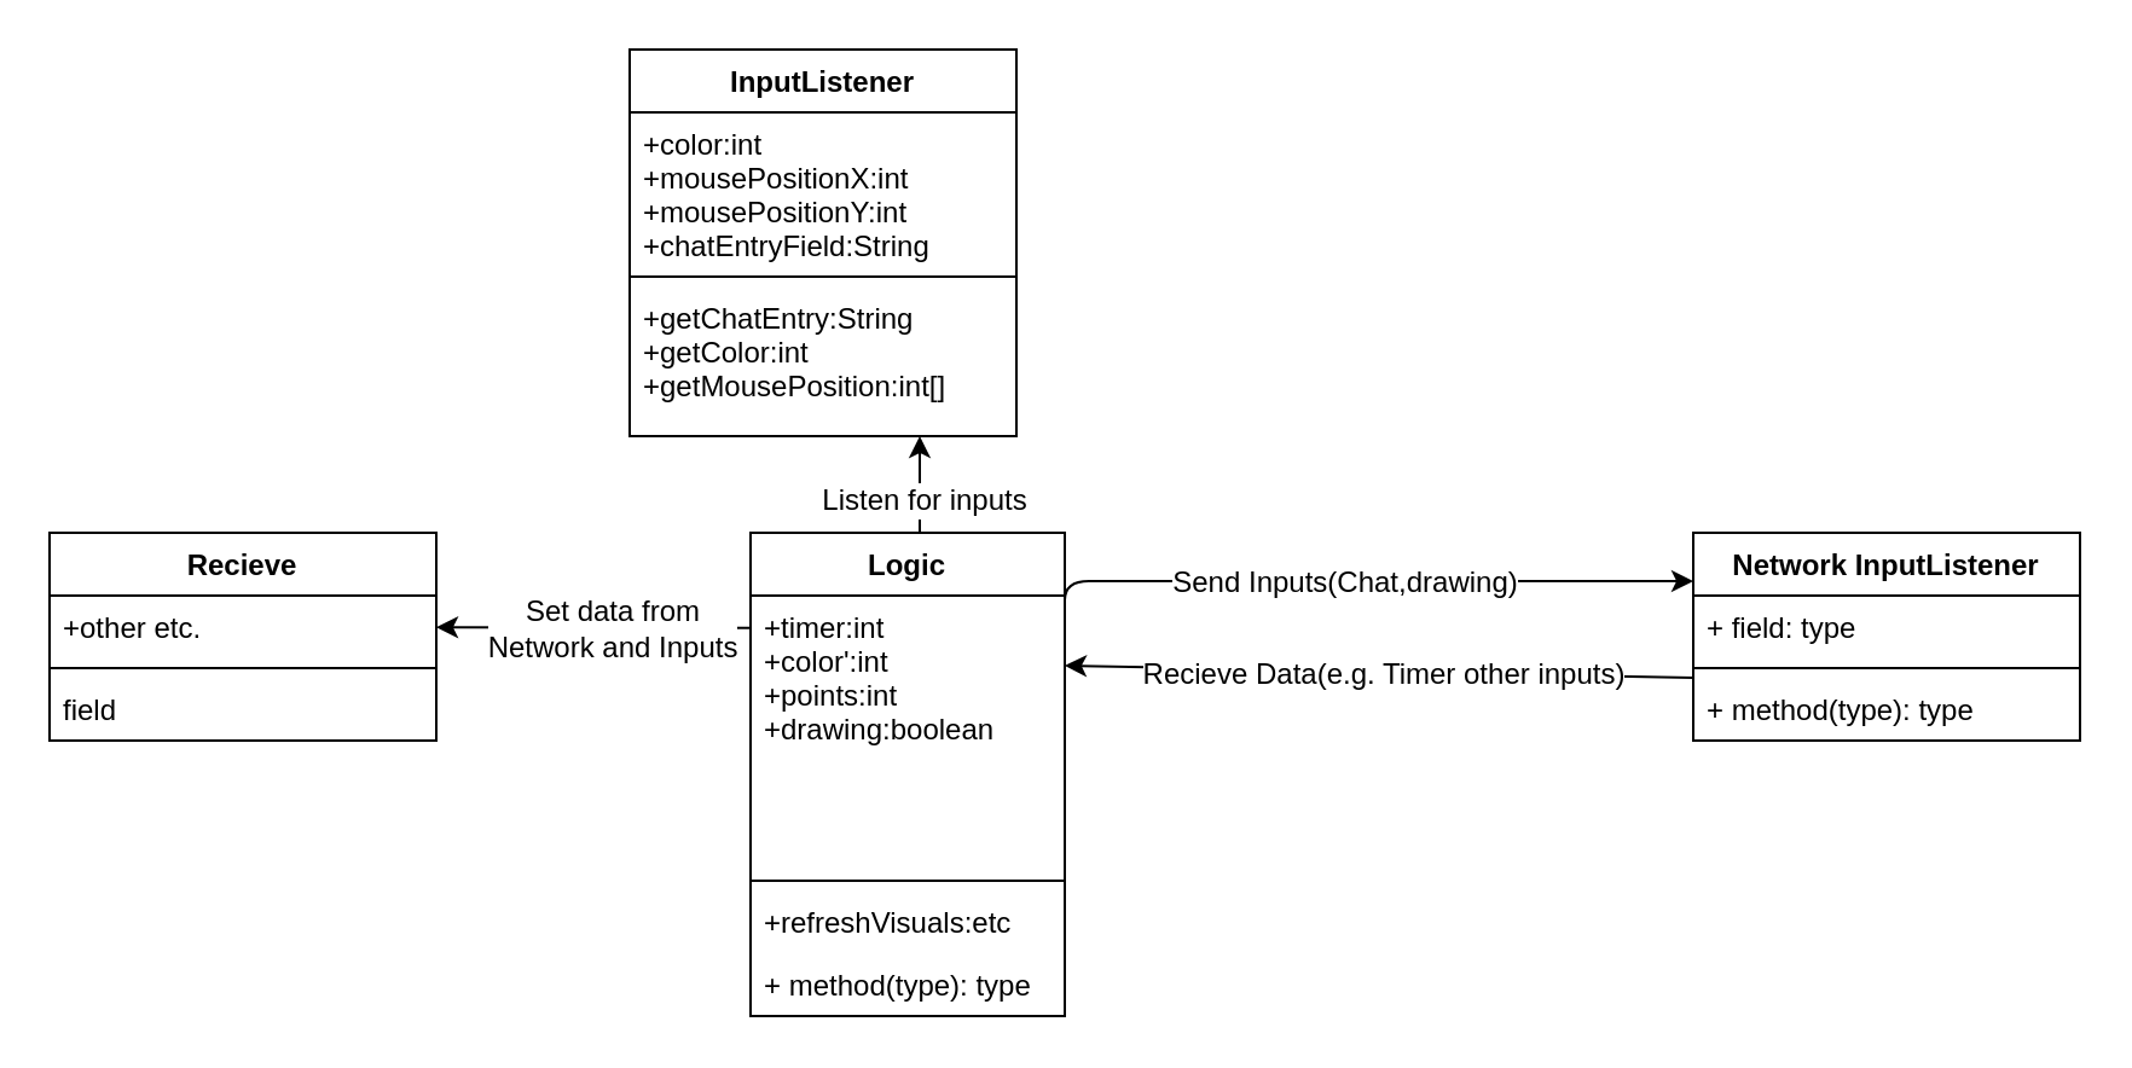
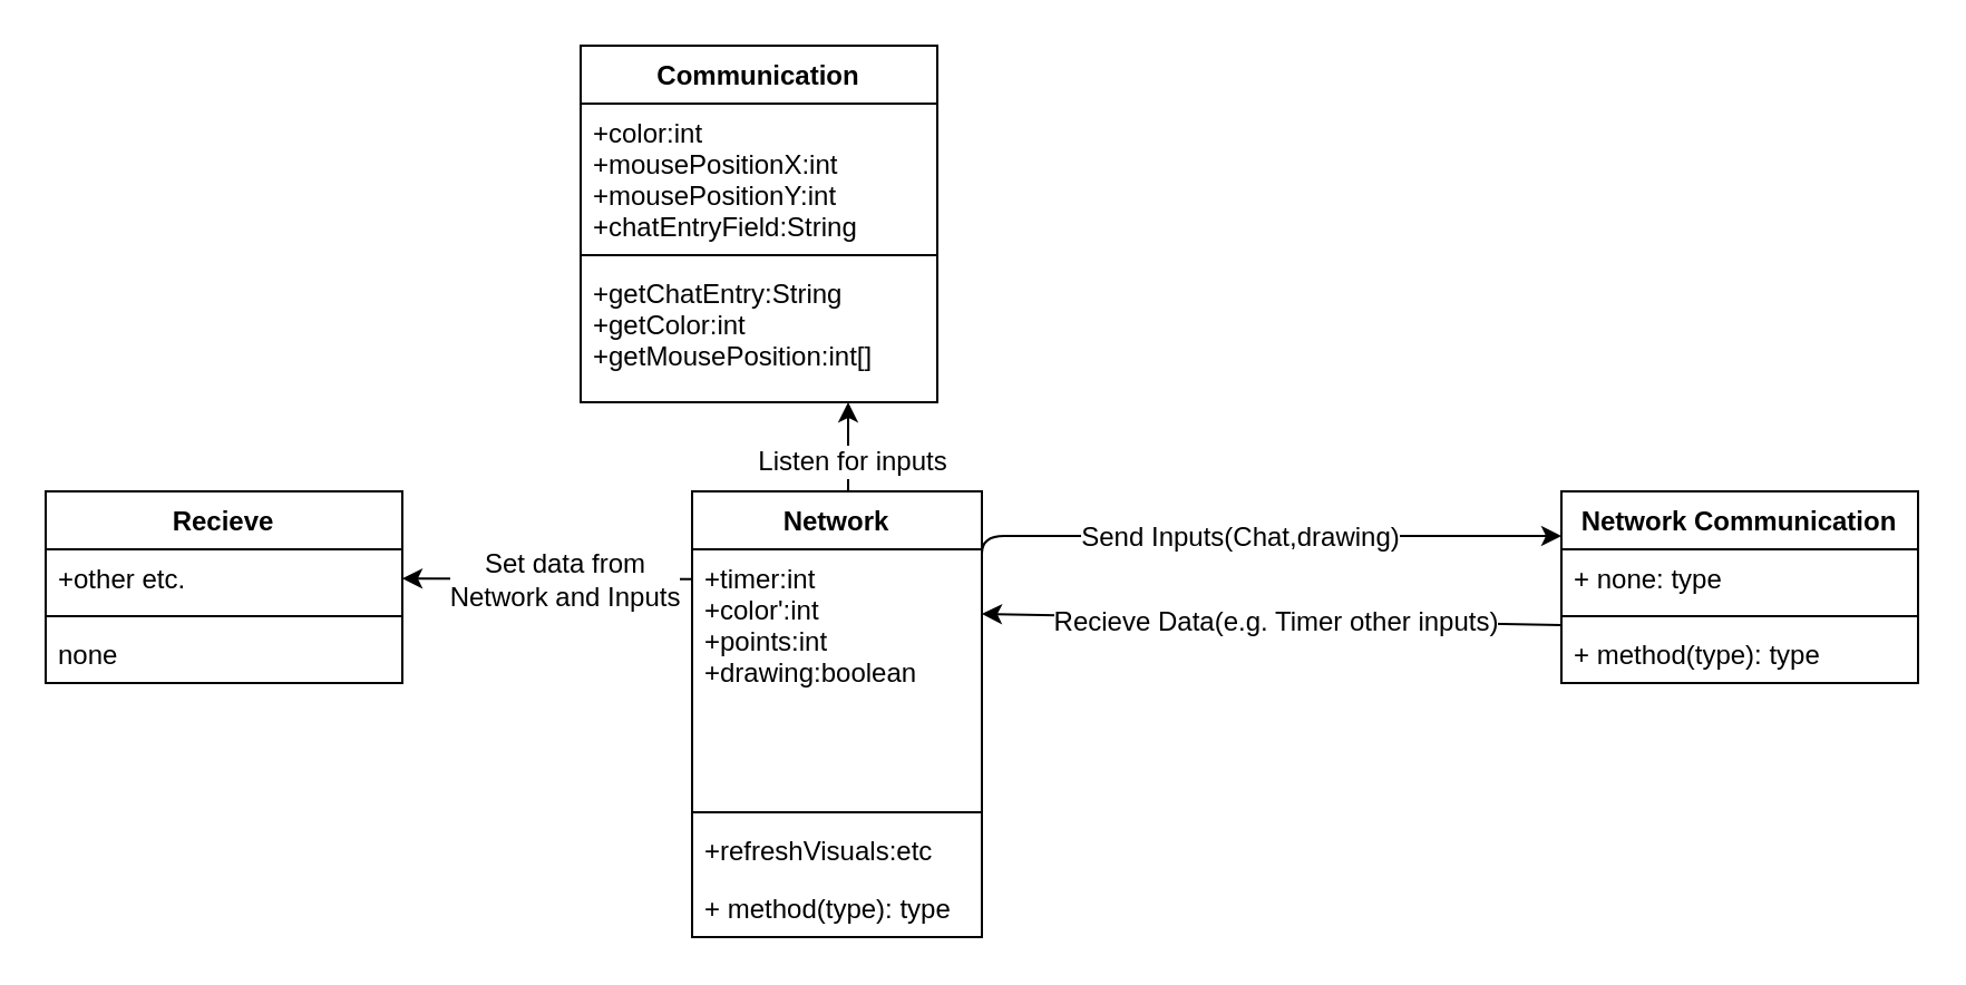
  <mxCell id="0" />
  <mxCell id="1" parent="0" />
  <mxCell id="2" value="" style="endArrow=classic;html=1;exitX=0.75;exitY=0;exitDx=0;exitDy=0;entryX=0.75;entryY=1;entryDx=0;entryDy=0;" parent="1" target="10" edge="1"><mxGeometry width="50" height="50" relative="1" as="geometry"><mxPoint x="380" y="220" as="sourcePoint" /><mxPoint x="360" y="170" as="targetPoint" /><Array as="points" /></mxGeometry></mxCell>
  <mxCell id="3" value="&lt;div&gt;Listen for inputs&lt;/div&gt;" style="text;html=1;resizable=0;points=[];align=center;verticalAlign=middle;labelBackgroundColor=#ffffff;" parent="2" vertex="1" connectable="0"><mxGeometry x="-0.3" y="-1" relative="1" as="geometry"><mxPoint as="offset" /></mxGeometry></mxCell>
  <mxCell id="4" value="" style="endArrow=classic;html=1;exitX=0;exitY=0.117;exitDx=0;exitDy=0;exitPerimeter=0;" parent="1" source="19" target="15" edge="1"><mxGeometry width="50" height="50" relative="1" as="geometry"><mxPoint x="320" y="260" as="sourcePoint" /><mxPoint x="120" y="260" as="targetPoint" /><Array as="points" /></mxGeometry></mxCell>
  <mxCell id="5" value="&lt;div&gt;Set data from &lt;br&gt;&lt;/div&gt;&lt;div&gt;Network and Inputs &lt;/div&gt;" style="text;html=1;resizable=0;points=[];align=center;verticalAlign=middle;labelBackgroundColor=#ffffff;" parent="4" vertex="1" connectable="0"><mxGeometry x="0.274" y="3" relative="1" as="geometry"><mxPoint x="26" y="-3" as="offset" /></mxGeometry></mxCell>
  <mxCell id="6" value="" style="endArrow=classic;html=1;entryX=0;entryY=0.25;entryDx=0;entryDy=0;exitX=1;exitY=0.179;exitDx=0;exitDy=0;exitPerimeter=0;" parent="1" source="18" edge="1"><mxGeometry width="50" height="50" relative="1" as="geometry"><mxPoint x="460" y="240" as="sourcePoint" /><mxPoint x="700" y="240" as="targetPoint" /><Array as="points"><mxPoint x="440" y="240" /></Array></mxGeometry></mxCell>
  <mxCell id="7" value="Send Inputs(Chat,drawing)" style="text;html=1;resizable=0;points=[];align=center;verticalAlign=middle;labelBackgroundColor=#ffffff;" parent="6" vertex="1" connectable="0"><mxGeometry x="-0.36" y="1" relative="1" as="geometry"><mxPoint x="43" y="1" as="offset" /></mxGeometry></mxCell>
  <mxCell id="8" value="" style="endArrow=classic;html=1;exitX=0;exitY=0.75;exitDx=0;exitDy=0;entryX=1;entryY=0.254;entryDx=0;entryDy=0;entryPerimeter=0;" parent="1" target="19" edge="1"><mxGeometry width="50" height="50" relative="1" as="geometry"><mxPoint x="700" y="280" as="sourcePoint" /><mxPoint x="460" y="280" as="targetPoint" /></mxGeometry></mxCell>
  <mxCell id="9" value="Recieve Data(e.g. Timer other inputs)" style="text;html=1;resizable=0;points=[];align=center;verticalAlign=middle;labelBackgroundColor=#ffffff;" parent="8" vertex="1" connectable="0"><mxGeometry x="-0.24" y="1" relative="1" as="geometry"><mxPoint x="-29" y="-1" as="offset" /></mxGeometry></mxCell>
- <mxCell id="10" value="InputListener" style="swimlane;fontStyle=1;align=center;verticalAlign=top;childLayout=stackLayout;horizontal=1;startSize=26;horizontalStack=0;resizeParent=1;resizeParentMax=0;resizeLast=0;collapsible=1;marginBottom=0;" parent="1" vertex="1"><mxGeometry x="260" y="20" width="160" height="160" as="geometry"><mxRectangle x="300" y="130" width="100" height="26" as="alternateBounds" /></mxGeometry></mxCell>
+ <mxCell id="10" value="Communication" style="swimlane;fontStyle=1;align=center;verticalAlign=top;childLayout=stackLayout;horizontal=1;startSize=26;horizontalStack=0;resizeParent=1;resizeParentMax=0;resizeLast=0;collapsible=1;marginBottom=0;" parent="1" vertex="1"><mxGeometry x="260" y="20" width="160" height="160" as="geometry"><mxRectangle x="300" y="130" width="100" height="26" as="alternateBounds" /></mxGeometry></mxCell>
  <mxCell id="11" value="+color:int&#10;+mousePositionX:int&#10;+mousePositionY:int&#10;+chatEntryField:String&#10;&#10;" style="text;strokeColor=none;fillColor=none;align=left;verticalAlign=top;spacingLeft=4;spacingRight=4;overflow=hidden;rotatable=0;points=[[0,0.5],[1,0.5]];portConstraint=eastwest;" parent="10" vertex="1"><mxGeometry y="26" width="160" height="64" as="geometry" /></mxCell>
  <mxCell id="12" value="" style="line;strokeWidth=1;fillColor=none;align=left;verticalAlign=middle;spacingTop=-1;spacingLeft=3;spacingRight=3;rotatable=0;labelPosition=right;points=[];portConstraint=eastwest;" parent="10" vertex="1"><mxGeometry y="90" width="160" height="8" as="geometry" /></mxCell>
  <mxCell id="13" value="+getChatEntry:String&#10;+getColor:int&#10;+getMousePosition:int[]&#10;&#10;" style="text;strokeColor=none;fillColor=none;align=left;verticalAlign=top;spacingLeft=4;spacingRight=4;overflow=hidden;rotatable=0;points=[[0,0.5],[1,0.5]];portConstraint=eastwest;" parent="10" vertex="1"><mxGeometry y="98" width="160" height="62" as="geometry" /></mxCell>
  <mxCell id="14" value="Recieve" style="swimlane;fontStyle=1;align=center;verticalAlign=top;childLayout=stackLayout;horizontal=1;startSize=26;horizontalStack=0;resizeParent=1;resizeParentMax=0;resizeLast=0;collapsible=1;marginBottom=0;" vertex="1" parent="1"><mxGeometry x="20" y="220" width="160" height="86" as="geometry" /></mxCell>
  <mxCell id="15" value="+other etc." style="text;strokeColor=none;fillColor=none;align=left;verticalAlign=top;spacingLeft=4;spacingRight=4;overflow=hidden;rotatable=0;points=[[0,0.5],[1,0.5]];portConstraint=eastwest;" vertex="1" parent="14"><mxGeometry y="26" width="160" height="26" as="geometry" /></mxCell>
  <mxCell id="16" value="" style="line;strokeWidth=1;fillColor=none;align=left;verticalAlign=middle;spacingTop=-1;spacingLeft=3;spacingRight=3;rotatable=0;labelPosition=right;points=[];portConstraint=eastwest;" vertex="1" parent="14"><mxGeometry y="52" width="160" height="8" as="geometry" /></mxCell>
- <mxCell id="17" value="field" style="text;strokeColor=none;fillColor=none;align=left;verticalAlign=top;spacingLeft=4;spacingRight=4;overflow=hidden;rotatable=0;points=[[0,0.5],[1,0.5]];portConstraint=eastwest;" vertex="1" parent="14"><mxGeometry y="60" width="160" height="26" as="geometry" /></mxCell>
- <mxCell id="18" value="Logic" style="swimlane;fontStyle=1;align=center;verticalAlign=top;childLayout=stackLayout;horizontal=1;startSize=26;horizontalStack=0;resizeParent=1;resizeParentMax=0;resizeLast=0;collapsible=1;marginBottom=0;" vertex="1" parent="1"><mxGeometry x="310" y="220" width="130" height="200" as="geometry" /></mxCell>
+ <mxCell id="17" value="none" style="text;strokeColor=none;fillColor=none;align=left;verticalAlign=top;spacingLeft=4;spacingRight=4;overflow=hidden;rotatable=0;points=[[0,0.5],[1,0.5]];portConstraint=eastwest;" vertex="1" parent="14"><mxGeometry y="60" width="160" height="26" as="geometry" /></mxCell>
+ <mxCell id="18" value="Network" style="swimlane;fontStyle=1;align=center;verticalAlign=top;childLayout=stackLayout;horizontal=1;startSize=26;horizontalStack=0;resizeParent=1;resizeParentMax=0;resizeLast=0;collapsible=1;marginBottom=0;" vertex="1" parent="1"><mxGeometry x="310" y="220" width="130" height="200" as="geometry" /></mxCell>
  <mxCell id="19" value="+timer:int&#10;+color':int&#10;+points:int&#10;+drawing:boolean&#10;" style="text;strokeColor=none;fillColor=none;align=left;verticalAlign=top;spacingLeft=4;spacingRight=4;overflow=hidden;rotatable=0;points=[[0,0.5],[1,0.5]];portConstraint=eastwest;" vertex="1" parent="18"><mxGeometry y="26" width="130" height="114" as="geometry" /></mxCell>
  <mxCell id="20" value="" style="line;strokeWidth=1;fillColor=none;align=left;verticalAlign=middle;spacingTop=-1;spacingLeft=3;spacingRight=3;rotatable=0;labelPosition=right;points=[];portConstraint=eastwest;" vertex="1" parent="18"><mxGeometry y="140" width="130" height="8" as="geometry" /></mxCell>
  <mxCell id="21" value="+refreshVisuals:etc" style="text;strokeColor=none;fillColor=none;align=left;verticalAlign=top;spacingLeft=4;spacingRight=4;overflow=hidden;rotatable=0;points=[[0,0.5],[1,0.5]];portConstraint=eastwest;" vertex="1" parent="18"><mxGeometry y="148" width="130" height="26" as="geometry" /></mxCell>
  <mxCell id="22" value="+ method(type): type" style="text;strokeColor=none;fillColor=none;align=left;verticalAlign=top;spacingLeft=4;spacingRight=4;overflow=hidden;rotatable=0;points=[[0,0.5],[1,0.5]];portConstraint=eastwest;" vertex="1" parent="18"><mxGeometry y="174" width="130" height="26" as="geometry" /></mxCell>
- <mxCell id="23" value="Network InputListener" style="swimlane;fontStyle=1;align=center;verticalAlign=top;childLayout=stackLayout;horizontal=1;startSize=26;horizontalStack=0;resizeParent=1;resizeParentMax=0;resizeLast=0;collapsible=1;marginBottom=0;" vertex="1" parent="1"><mxGeometry x="700" y="220" width="160" height="86" as="geometry" /></mxCell>
- <mxCell id="24" value="+ field: type" style="text;strokeColor=none;fillColor=none;align=left;verticalAlign=top;spacingLeft=4;spacingRight=4;overflow=hidden;rotatable=0;points=[[0,0.5],[1,0.5]];portConstraint=eastwest;" vertex="1" parent="23"><mxGeometry y="26" width="160" height="26" as="geometry" /></mxCell>
+ <mxCell id="23" value="Network Communication" style="swimlane;fontStyle=1;align=center;verticalAlign=top;childLayout=stackLayout;horizontal=1;startSize=26;horizontalStack=0;resizeParent=1;resizeParentMax=0;resizeLast=0;collapsible=1;marginBottom=0;" vertex="1" parent="1"><mxGeometry x="700" y="220" width="160" height="86" as="geometry" /></mxCell>
+ <mxCell id="24" value="+ none: type" style="text;strokeColor=none;fillColor=none;align=left;verticalAlign=top;spacingLeft=4;spacingRight=4;overflow=hidden;rotatable=0;points=[[0,0.5],[1,0.5]];portConstraint=eastwest;" vertex="1" parent="23"><mxGeometry y="26" width="160" height="26" as="geometry" /></mxCell>
  <mxCell id="25" value="" style="line;strokeWidth=1;fillColor=none;align=left;verticalAlign=middle;spacingTop=-1;spacingLeft=3;spacingRight=3;rotatable=0;labelPosition=right;points=[];portConstraint=eastwest;" vertex="1" parent="23"><mxGeometry y="52" width="160" height="8" as="geometry" /></mxCell>
  <mxCell id="26" value="+ method(type): type" style="text;strokeColor=none;fillColor=none;align=left;verticalAlign=top;spacingLeft=4;spacingRight=4;overflow=hidden;rotatable=0;points=[[0,0.5],[1,0.5]];portConstraint=eastwest;" vertex="1" parent="23"><mxGeometry y="60" width="160" height="26" as="geometry" /></mxCell>
